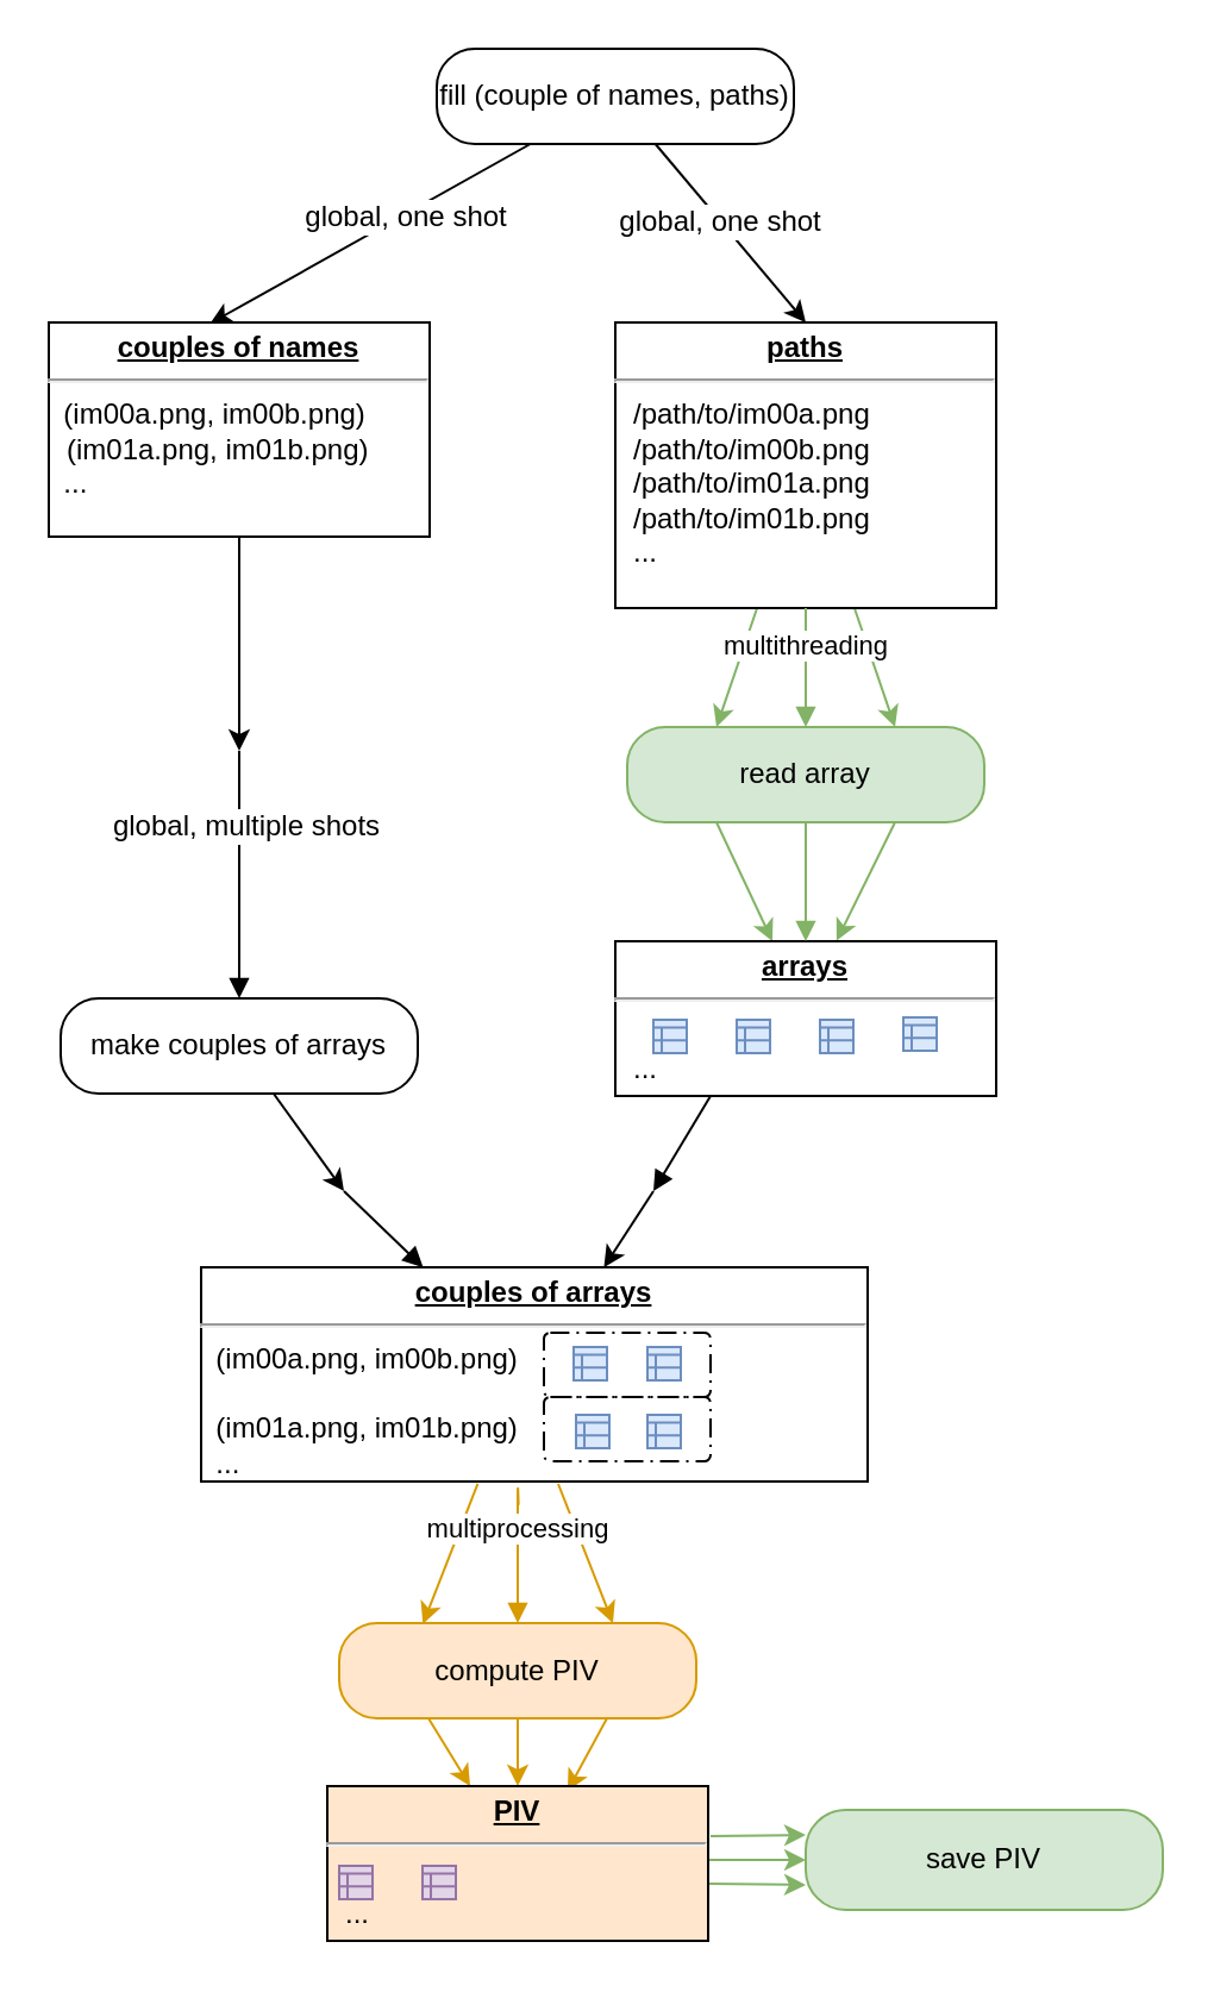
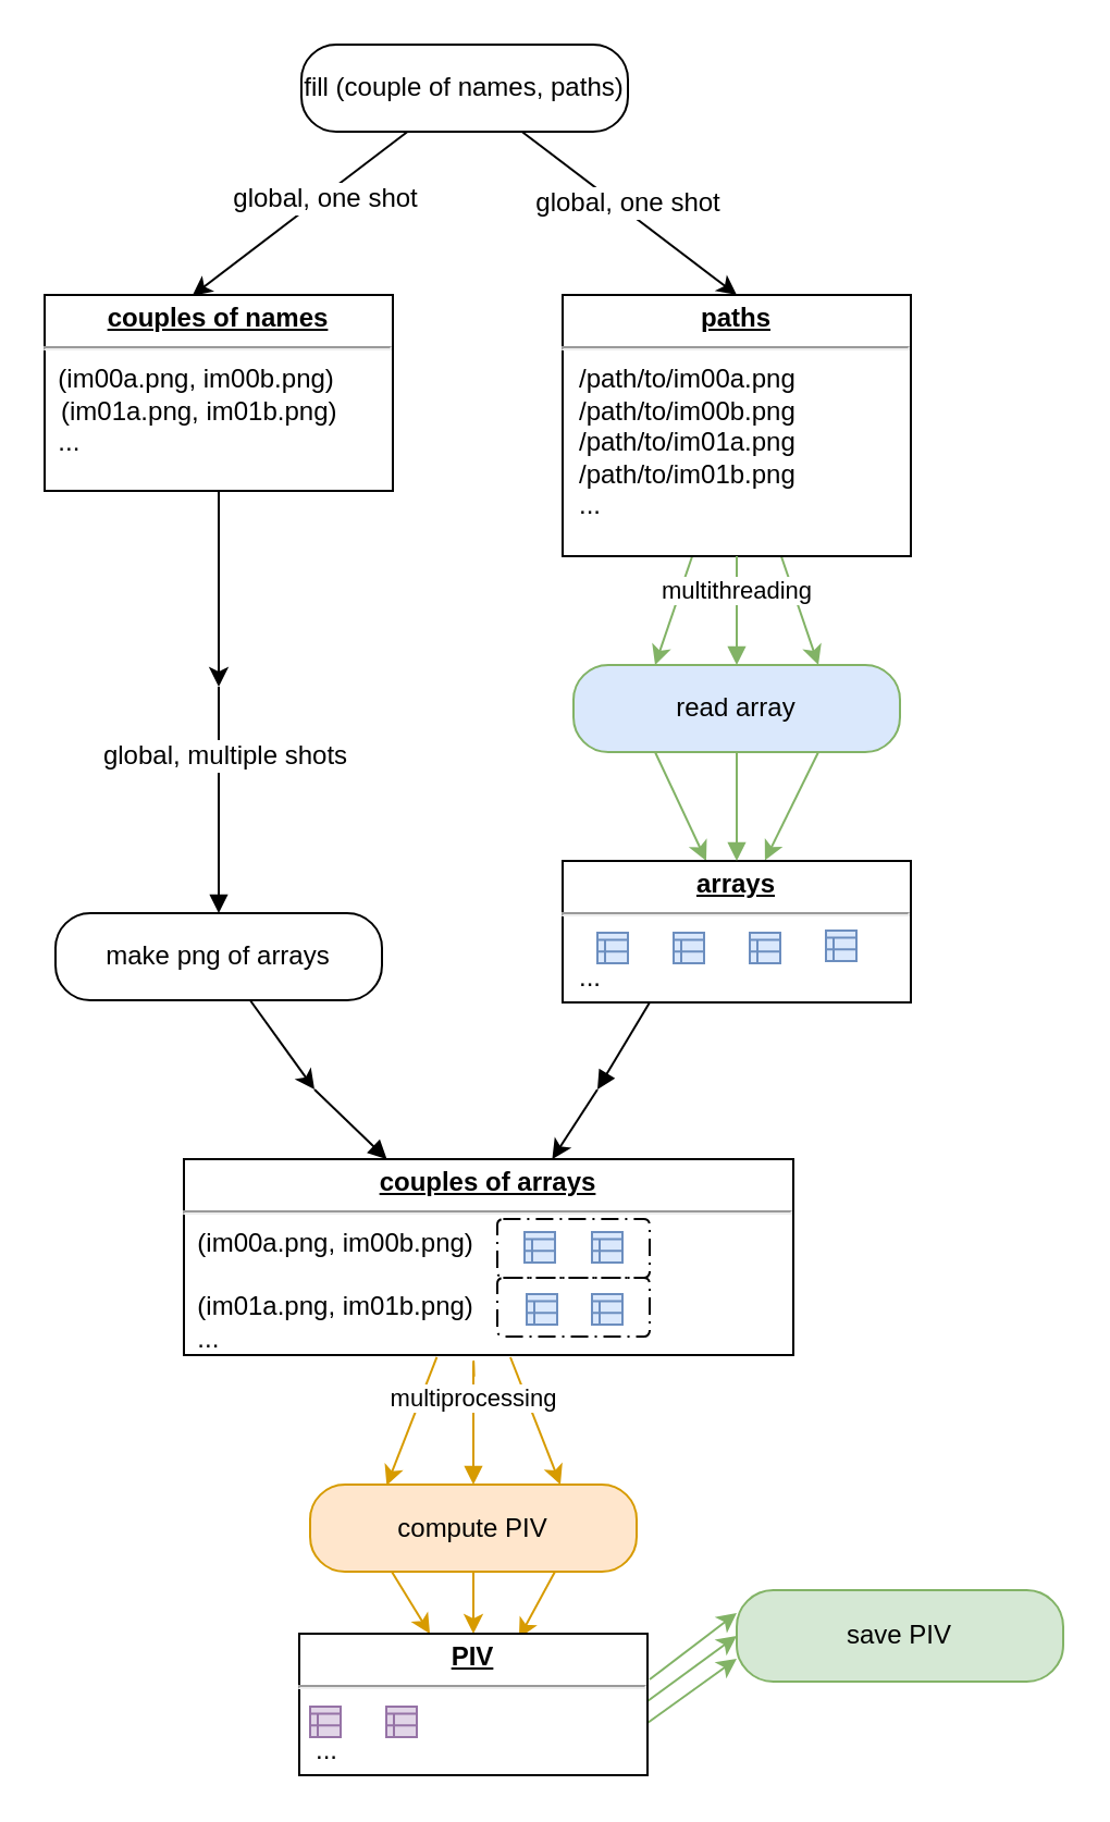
  <mxCell id="0" />
  <mxCell id="1" parent="0" />
  <mxCell id="2" style="rounded=0;orthogonalLoop=1;jettySize=auto;html=1;strokeColor=none;entryX=0;entryY=0.75;entryDx=0;entryDy=0;" edge="1" parent="1" source="7" target="12"><mxGeometry relative="1" as="geometry" /></mxCell>
  <mxCell id="3" style="edgeStyle=none;curved=1;comic=0;orthogonalLoop=1;jettySize=auto;html=1;entryX=0.5;entryY=0;entryDx=0;entryDy=0;" edge="1" parent="1" source="7" target="12"><mxGeometry relative="1" as="geometry" /></mxCell>
  <mxCell id="4" value="&lt;div&gt;global, one shot&lt;/div&gt;" style="text;html=1;resizable=0;points=[];align=center;verticalAlign=middle;labelBackgroundColor=#ffffff;" vertex="1" connectable="0" parent="3"><mxGeometry x="0.151" y="-2" relative="1" as="geometry"><mxPoint x="-7.5" y="-12" as="offset" /></mxGeometry></mxCell>
  <mxCell id="5" style="edgeStyle=none;curved=1;comic=0;orthogonalLoop=1;jettySize=auto;html=1;entryX=0.424;entryY=0.004;entryDx=0;entryDy=0;entryPerimeter=0;" edge="1" parent="1" source="7" target="9"><mxGeometry relative="1" as="geometry" /></mxCell>
  <mxCell id="6" value="global, one shot" style="text;html=1;resizable=0;points=[];align=center;verticalAlign=middle;labelBackgroundColor=#ffffff;" vertex="1" connectable="0" parent="5"><mxGeometry x="-0.213" y="1" relative="1" as="geometry"><mxPoint as="offset" /></mxGeometry></mxCell>
- <mxCell id="7" value="fill (couple of names, paths)" style="rounded=1;whiteSpace=wrap;html=1;arcSize=40;" vertex="1" parent="1"><mxGeometry x="183" y="20" width="150" height="40" as="geometry" /></mxCell>
+ <mxCell id="7" value="fill (couple of names, paths)" style="rounded=1;whiteSpace=wrap;html=1;arcSize=40;" vertex="1" parent="1"><mxGeometry x="138" y="20" width="150" height="40" as="geometry" /></mxCell>
  <mxCell id="8" style="edgeStyle=none;curved=1;comic=0;orthogonalLoop=1;jettySize=auto;html=1;" edge="1" parent="1" source="9"><mxGeometry relative="1" as="geometry"><mxPoint x="100" y="315" as="targetPoint" /></mxGeometry></mxCell>
  <mxCell id="9" value="&lt;p style=&quot;margin: 0px ; margin-top: 4px ; text-align: center ; text-decoration: underline&quot;&gt;&lt;b&gt;couples of names&lt;br&gt;&lt;/b&gt;&lt;/p&gt;&lt;hr&gt;&amp;nbsp; (im00a.png, im00b.png)&lt;p style=&quot;margin: 0px ; margin-left: 8px&quot;&gt;(im01a.png, im01b.png)&lt;/p&gt;&amp;nbsp; ..." style="verticalAlign=top;align=left;overflow=fill;fontSize=12;fontFamily=Helvetica;html=1;direction=east;" vertex="1" parent="1"><mxGeometry x="20" y="135" width="160" height="90" as="geometry" /></mxCell>
  <mxCell id="10" style="edgeStyle=none;curved=1;comic=0;orthogonalLoop=1;jettySize=auto;html=1;entryX=0.25;entryY=0;entryDx=0;entryDy=0;fillColor=#d5e8d4;strokeColor=#82b366;" edge="1" parent="1" source="12" target="15"><mxGeometry relative="1" as="geometry" /></mxCell>
  <mxCell id="11" style="edgeStyle=none;curved=1;comic=0;orthogonalLoop=1;jettySize=auto;html=1;entryX=0.75;entryY=0;entryDx=0;entryDy=0;fillColor=#d5e8d4;strokeColor=#82b366;" edge="1" parent="1" source="12" target="15"><mxGeometry relative="1" as="geometry" /></mxCell>
  <mxCell id="12" value="&lt;p style=&quot;margin: 0px ; margin-top: 4px ; text-align: center ; text-decoration: underline&quot;&gt;&lt;b&gt;paths&lt;br&gt;&lt;/b&gt;&lt;/p&gt;&lt;hr&gt;&lt;p style=&quot;margin: 0px ; margin-left: 8px&quot;&gt;/path/to/im00a.png&lt;/p&gt;&lt;p style=&quot;margin: 0px ; margin-left: 8px&quot;&gt;/path/to/im00b.png&lt;/p&gt;&lt;p style=&quot;margin: 0px ; margin-left: 8px&quot;&gt;/path/to/im01a.png&lt;/p&gt;&lt;p style=&quot;margin: 0px ; margin-left: 8px&quot;&gt;/path/to/im01b.png&lt;/p&gt;&lt;p style=&quot;margin: 0px ; margin-left: 8px&quot;&gt;...&lt;br&gt;&lt;/p&gt;" style="verticalAlign=top;align=left;overflow=fill;fontSize=12;fontFamily=Helvetica;html=1;direction=east;" vertex="1" parent="1"><mxGeometry x="258" y="135" width="160" height="120" as="geometry" /></mxCell>
  <mxCell id="13" style="edgeStyle=none;curved=1;comic=0;orthogonalLoop=1;jettySize=auto;html=1;fillColor=#d5e8d4;strokeColor=#82b366;exitX=0.25;exitY=1;exitDx=0;exitDy=0;" edge="1" parent="1" source="15"><mxGeometry relative="1" as="geometry"><mxPoint x="324" y="395" as="targetPoint" /></mxGeometry></mxCell>
  <mxCell id="14" style="edgeStyle=none;curved=1;comic=0;orthogonalLoop=1;jettySize=auto;html=1;entryX=0.581;entryY=-0.003;entryDx=0;entryDy=0;fillColor=#d5e8d4;strokeColor=#82b366;exitX=0.75;exitY=1;exitDx=0;exitDy=0;entryPerimeter=0;" edge="1" parent="1" source="15" target="20"><mxGeometry relative="1" as="geometry" /></mxCell>
- <mxCell id="15" value="read array" style="rounded=1;whiteSpace=wrap;html=1;arcSize=40;fillColor=#d5e8d4;strokeColor=#82b366;direction=east;" vertex="1" parent="1"><mxGeometry x="263" y="305" width="150" height="40" as="geometry" /></mxCell>
+ <mxCell id="15" value="read array" style="rounded=1;whiteSpace=wrap;html=1;arcSize=40;fillColor=#dae8fc;strokeColor=#82b366;direction=east;" vertex="1" parent="1"><mxGeometry x="263" y="305" width="150" height="40" as="geometry" /></mxCell>
  <mxCell id="16" value="multithreading" style="html=1;verticalAlign=bottom;endArrow=block;exitX=0.5;exitY=1;exitDx=0;exitDy=0;fillColor=#d5e8d4;strokeColor=#82b366;" edge="1" parent="1" source="12" target="15"><mxGeometry width="80" relative="1" as="geometry"><mxPoint x="348" y="185" as="sourcePoint" /><mxPoint x="428" y="195" as="targetPoint" /></mxGeometry></mxCell>
  <mxCell id="17" style="edgeStyle=none;curved=1;comic=0;orthogonalLoop=1;jettySize=auto;html=1;" edge="1" parent="1" source="18"><mxGeometry relative="1" as="geometry"><mxPoint x="144" y="500" as="targetPoint" /></mxGeometry></mxCell>
- <mxCell id="18" value="make couples of arrays" style="rounded=1;whiteSpace=wrap;html=1;arcSize=40;direction=east;" vertex="1" parent="1"><mxGeometry x="25" y="419" width="150" height="40" as="geometry" /></mxCell>
+ <mxCell id="18" value="make png of arrays" style="rounded=1;whiteSpace=wrap;html=1;arcSize=40;direction=east;" vertex="1" parent="1"><mxGeometry x="25" y="419" width="150" height="40" as="geometry" /></mxCell>
  <mxCell id="19" style="edgeStyle=none;curved=1;comic=0;orthogonalLoop=1;jettySize=auto;html=1;" edge="1" parent="1" target="27"><mxGeometry relative="1" as="geometry"><mxPoint x="274" y="500" as="sourcePoint" /></mxGeometry></mxCell>
  <mxCell id="20" value="&lt;p style=&quot;margin: 0px ; margin-top: 4px ; text-align: center ; text-decoration: underline&quot;&gt;&lt;b&gt;arrays&lt;br&gt;&lt;/b&gt;&lt;/p&gt;&lt;hr&gt;&lt;br&gt;&lt;p style=&quot;margin: 0px ; margin-left: 8px&quot;&gt;...&lt;br&gt;&lt;/p&gt;" style="verticalAlign=top;align=left;overflow=fill;fontSize=12;fontFamily=Helvetica;html=1;direction=east;" vertex="1" parent="1"><mxGeometry x="258" y="395" width="160" height="65" as="geometry" /></mxCell>
  <mxCell id="21" value="" style="html=1;verticalAlign=bottom;endArrow=block;exitX=0.5;exitY=1;exitDx=0;exitDy=0;fillColor=#d5e8d4;strokeColor=#82b366;" edge="1" parent="1" source="15" target="20"><mxGeometry x="-0.185" y="2" width="80" relative="1" as="geometry"><mxPoint x="323" y="365" as="sourcePoint" /><mxPoint x="322.5" y="304.5" as="targetPoint" /><mxPoint as="offset" /></mxGeometry></mxCell>
  <mxCell id="22" value="" style="html=1;verticalAlign=bottom;endArrow=block;" edge="1" parent="1" target="18"><mxGeometry width="80" relative="1" as="geometry"><mxPoint x="100" y="315" as="sourcePoint" /><mxPoint x="178" y="305" as="targetPoint" /></mxGeometry></mxCell>
  <mxCell id="23" value="&lt;div&gt;global, multiple shots&lt;/div&gt;" style="text;html=1;resizable=0;points=[];align=center;verticalAlign=middle;labelBackgroundColor=#ffffff;" vertex="1" connectable="0" parent="22"><mxGeometry x="-0.411" y="2" relative="1" as="geometry"><mxPoint as="offset" /></mxGeometry></mxCell>
  <mxCell id="24" value="" style="shape=mxgraph.bpmn.business_rule_task;html=1;outlineConnect=0;fillColor=#dae8fc;strokeColor=#6c8ebf;" vertex="1" parent="1"><mxGeometry x="274" y="428" width="14" height="14" as="geometry" /></mxCell>
  <mxCell id="25" value="" style="shape=mxgraph.bpmn.business_rule_task;html=1;outlineConnect=0;fillColor=#dae8fc;strokeColor=#6c8ebf;" vertex="1" parent="1"><mxGeometry x="309" y="428" width="14" height="14" as="geometry" /></mxCell>
  <mxCell id="26" value="" style="shape=mxgraph.bpmn.business_rule_task;html=1;outlineConnect=0;fillColor=#dae8fc;strokeColor=#6c8ebf;direction=east;" vertex="1" parent="1"><mxGeometry x="344" y="428" width="14" height="14" as="geometry" /></mxCell>
  <mxCell id="27" value="&lt;p style=&quot;margin: 0px ; margin-top: 4px ; text-align: center ; text-decoration: underline&quot;&gt;&lt;b&gt;couples of arrays&lt;br&gt;&lt;/b&gt;&lt;/p&gt;&lt;hr&gt;&lt;div&gt;&amp;nbsp; (im00a.png, im00b.png)&lt;/div&gt;&lt;div&gt;&lt;br&gt;&lt;/div&gt;&lt;div&gt;&amp;nbsp; (im01a.png, im01b.png)&lt;/div&gt;&lt;div&gt;&amp;nbsp; ...&lt;/div&gt;&lt;br&gt;&lt;div&gt;&lt;br&gt;&lt;/div&gt;" style="verticalAlign=top;align=left;overflow=fill;fontSize=12;fontFamily=Helvetica;html=1;direction=east;" vertex="1" parent="1"><mxGeometry x="84" y="532" width="280" height="90" as="geometry" /></mxCell>
  <mxCell id="28" value="" style="shape=mxgraph.bpmn.business_rule_task;html=1;outlineConnect=0;fillColor=#dae8fc;strokeColor=#6c8ebf;" vertex="1" parent="1"><mxGeometry x="240.5" y="565.5" width="14" height="14" as="geometry" /></mxCell>
  <mxCell id="29" value="" style="shape=mxgraph.bpmn.business_rule_task;html=1;outlineConnect=0;fillColor=#dae8fc;strokeColor=#6c8ebf;" vertex="1" parent="1"><mxGeometry x="271.5" y="565.5" width="14" height="14" as="geometry" /></mxCell>
  <mxCell id="30" value="" style="shape=mxgraph.bpmn.business_rule_task;html=1;outlineConnect=0;fillColor=#dae8fc;strokeColor=#6c8ebf;direction=east;" vertex="1" parent="1"><mxGeometry x="379" y="427" width="14" height="14" as="geometry" /></mxCell>
  <mxCell id="31" value="" style="rounded=1;arcSize=10;dashed=1;strokeColor=#000000;fillColor=none;gradientColor=none;dashPattern=8 3 1 3;strokeWidth=1;" vertex="1" parent="1"><mxGeometry x="228" y="559.5" width="70" height="27" as="geometry" /></mxCell>
  <mxCell id="32" value="" style="rounded=1;arcSize=10;dashed=1;strokeColor=#000000;fillColor=none;gradientColor=none;dashPattern=8 3 1 3;strokeWidth=1;" vertex="1" parent="1"><mxGeometry x="228" y="586.5" width="70" height="27" as="geometry" /></mxCell>
  <mxCell id="33" value="" style="shape=mxgraph.bpmn.business_rule_task;html=1;outlineConnect=0;fillColor=#dae8fc;strokeColor=#6c8ebf;" vertex="1" parent="1"><mxGeometry x="241.5" y="594" width="14" height="14" as="geometry" /></mxCell>
  <mxCell id="34" value="" style="shape=mxgraph.bpmn.business_rule_task;html=1;outlineConnect=0;fillColor=#dae8fc;strokeColor=#6c8ebf;" vertex="1" parent="1"><mxGeometry x="271.5" y="594" width="14" height="14" as="geometry" /></mxCell>
  <mxCell id="35" style="edgeStyle=none;curved=1;comic=0;orthogonalLoop=1;jettySize=auto;html=1;entryX=0.25;entryY=0;entryDx=0;entryDy=0;exitX=0.415;exitY=1.011;exitDx=0;exitDy=0;exitPerimeter=0;fillColor=#ffe6cc;strokeColor=#d79b00;" edge="1" parent="1" source="27"><mxGeometry relative="1" as="geometry"><mxPoint x="205.72" y="631.5" as="sourcePoint" /><mxPoint x="177.167" y="681.833" as="targetPoint" /></mxGeometry></mxCell>
  <mxCell id="36" style="edgeStyle=none;curved=1;comic=0;orthogonalLoop=1;jettySize=auto;html=1;fillColor=#ffe6cc;strokeColor=#d79b00;" edge="1" parent="1"><mxGeometry relative="1" as="geometry"><mxPoint x="234" y="623" as="sourcePoint" /><mxPoint x="257" y="681.5" as="targetPoint" /></mxGeometry></mxCell>
  <mxCell id="37" value="&lt;div&gt;multiprocessing&lt;/div&gt;" style="html=1;verticalAlign=bottom;endArrow=block;exitX=0.5;exitY=1;exitDx=0;exitDy=0;fillColor=#ffe6cc;strokeColor=#d79b00;" edge="1" parent="1" target="42"><mxGeometry x="0.147" width="80" relative="1" as="geometry"><mxPoint x="217.333" y="631.833" as="sourcePoint" /><mxPoint x="217.158" y="681.5" as="targetPoint" /><Array as="points"><mxPoint x="217" y="621.5" /></Array><mxPoint as="offset" /></mxGeometry></mxCell>
  <mxCell id="38" value="" style="endArrow=block;endFill=1;endSize=6;html=1;" edge="1" parent="1" target="27"><mxGeometry width="100" relative="1" as="geometry"><mxPoint x="144" y="500" as="sourcePoint" /><mxPoint x="238" y="515" as="targetPoint" /></mxGeometry></mxCell>
  <mxCell id="39" style="edgeStyle=none;curved=1;comic=0;orthogonalLoop=1;jettySize=auto;html=1;entryX=0.5;entryY=0;entryDx=0;entryDy=0;fillColor=#ffe6cc;strokeColor=#d79b00;" edge="1" parent="1" source="42" target="48"><mxGeometry relative="1" as="geometry" /></mxCell>
  <mxCell id="40" style="edgeStyle=none;curved=1;comic=0;orthogonalLoop=1;jettySize=auto;html=1;exitX=0.25;exitY=1;exitDx=0;exitDy=0;fillColor=#ffe6cc;strokeColor=#d79b00;" edge="1" parent="1" source="42" target="48"><mxGeometry relative="1" as="geometry" /></mxCell>
  <mxCell id="41" style="edgeStyle=none;curved=1;comic=0;orthogonalLoop=1;jettySize=auto;html=1;entryX=0.631;entryY=0.031;entryDx=0;entryDy=0;exitX=0.75;exitY=1;exitDx=0;exitDy=0;entryPerimeter=0;fillColor=#ffe6cc;strokeColor=#d79b00;" edge="1" parent="1" source="42" target="48"><mxGeometry relative="1" as="geometry" /></mxCell>
  <mxCell id="42" value="compute PIV" style="rounded=1;whiteSpace=wrap;html=1;arcSize=40;direction=east;fillColor=#ffe6cc;strokeColor=#d79b00;" vertex="1" parent="1"><mxGeometry x="142" y="681.5" width="150" height="40" as="geometry" /></mxCell>
- <mxCell id="43" value="save PIV" style="rounded=1;whiteSpace=wrap;html=1;arcSize=40;fillColor=#d5e8d4;strokeColor=#82b366;direction=east;" vertex="1" parent="1"><mxGeometry x="338" y="760" width="150" height="42" as="geometry" /></mxCell>
+ <mxCell id="43" value="save PIV" style="rounded=1;whiteSpace=wrap;html=1;arcSize=40;fillColor=#d5e8d4;strokeColor=#82b366;direction=east;" vertex="1" parent="1"><mxGeometry x="338" y="730" width="150" height="42" as="geometry" /></mxCell>
  <mxCell id="44" value="" style="endArrow=block;endFill=1;endSize=6;html=1;exitX=0.25;exitY=1;exitDx=0;exitDy=0;" edge="1" parent="1" source="20"><mxGeometry width="100" relative="1" as="geometry"><mxPoint x="324" y="510" as="sourcePoint" /><mxPoint x="274" y="500" as="targetPoint" /></mxGeometry></mxCell>
  <mxCell id="45" style="edgeStyle=none;curved=1;comic=0;orthogonalLoop=1;jettySize=auto;html=1;entryX=0;entryY=0.5;entryDx=0;entryDy=0;fillColor=#d5e8d4;strokeColor=#82b366;" edge="1" parent="1" target="43"><mxGeometry relative="1" as="geometry"><mxPoint x="314" y="782.5" as="targetPoint" /><mxPoint x="297" y="781" as="sourcePoint" /></mxGeometry></mxCell>
  <mxCell id="46" style="edgeStyle=none;curved=1;comic=0;orthogonalLoop=1;jettySize=auto;html=1;entryX=0;entryY=0.75;entryDx=0;entryDy=0;fillColor=#d5e8d4;strokeColor=#82b366;" edge="1" parent="1" target="43"><mxGeometry relative="1" as="geometry"><mxPoint x="297" y="791" as="sourcePoint" /></mxGeometry></mxCell>
  <mxCell id="47" style="edgeStyle=none;curved=1;comic=0;orthogonalLoop=1;jettySize=auto;html=1;entryX=0;entryY=0.25;entryDx=0;entryDy=0;fillColor=#d5e8d4;strokeColor=#82b366;" edge="1" parent="1" target="43"><mxGeometry relative="1" as="geometry"><mxPoint x="298" y="771" as="sourcePoint" /></mxGeometry></mxCell>
- <mxCell id="48" value="&lt;p style=&quot;margin: 0px ; margin-top: 4px ; text-align: center ; text-decoration: underline&quot;&gt;&lt;b&gt;PIV&lt;br&gt;&lt;/b&gt;&lt;/p&gt;&lt;hr&gt;&lt;br&gt;&lt;p style=&quot;margin: 0px ; margin-left: 8px&quot;&gt;...&lt;br&gt;&lt;/p&gt;" style="verticalAlign=top;align=left;overflow=fill;fontSize=12;fontFamily=Helvetica;html=1;direction=east;fillColor=#ffe6cc;" vertex="1" parent="1"><mxGeometry x="137" y="750" width="160" height="65" as="geometry" /></mxCell>
+ <mxCell id="48" value="&lt;p style=&quot;margin: 0px ; margin-top: 4px ; text-align: center ; text-decoration: underline&quot;&gt;&lt;b&gt;PIV&lt;br&gt;&lt;/b&gt;&lt;/p&gt;&lt;hr&gt;&lt;br&gt;&lt;p style=&quot;margin: 0px ; margin-left: 8px&quot;&gt;...&lt;br&gt;&lt;/p&gt;" style="verticalAlign=top;align=left;overflow=fill;fontSize=12;fontFamily=Helvetica;html=1;direction=east;" vertex="1" parent="1"><mxGeometry x="137" y="750" width="160" height="65" as="geometry" /></mxCell>
  <mxCell id="49" value="" style="shape=mxgraph.bpmn.business_rule_task;html=1;outlineConnect=0;fillColor=#e1d5e7;strokeColor=#9673a6;" vertex="1" parent="1"><mxGeometry x="177" y="783.5" width="14" height="14" as="geometry" /></mxCell>
  <mxCell id="50" value="" style="shape=mxgraph.bpmn.business_rule_task;html=1;outlineConnect=0;fillColor=#e1d5e7;strokeColor=#9673a6;" vertex="1" parent="1"><mxGeometry x="142" y="783.5" width="14" height="14" as="geometry" /></mxCell>
